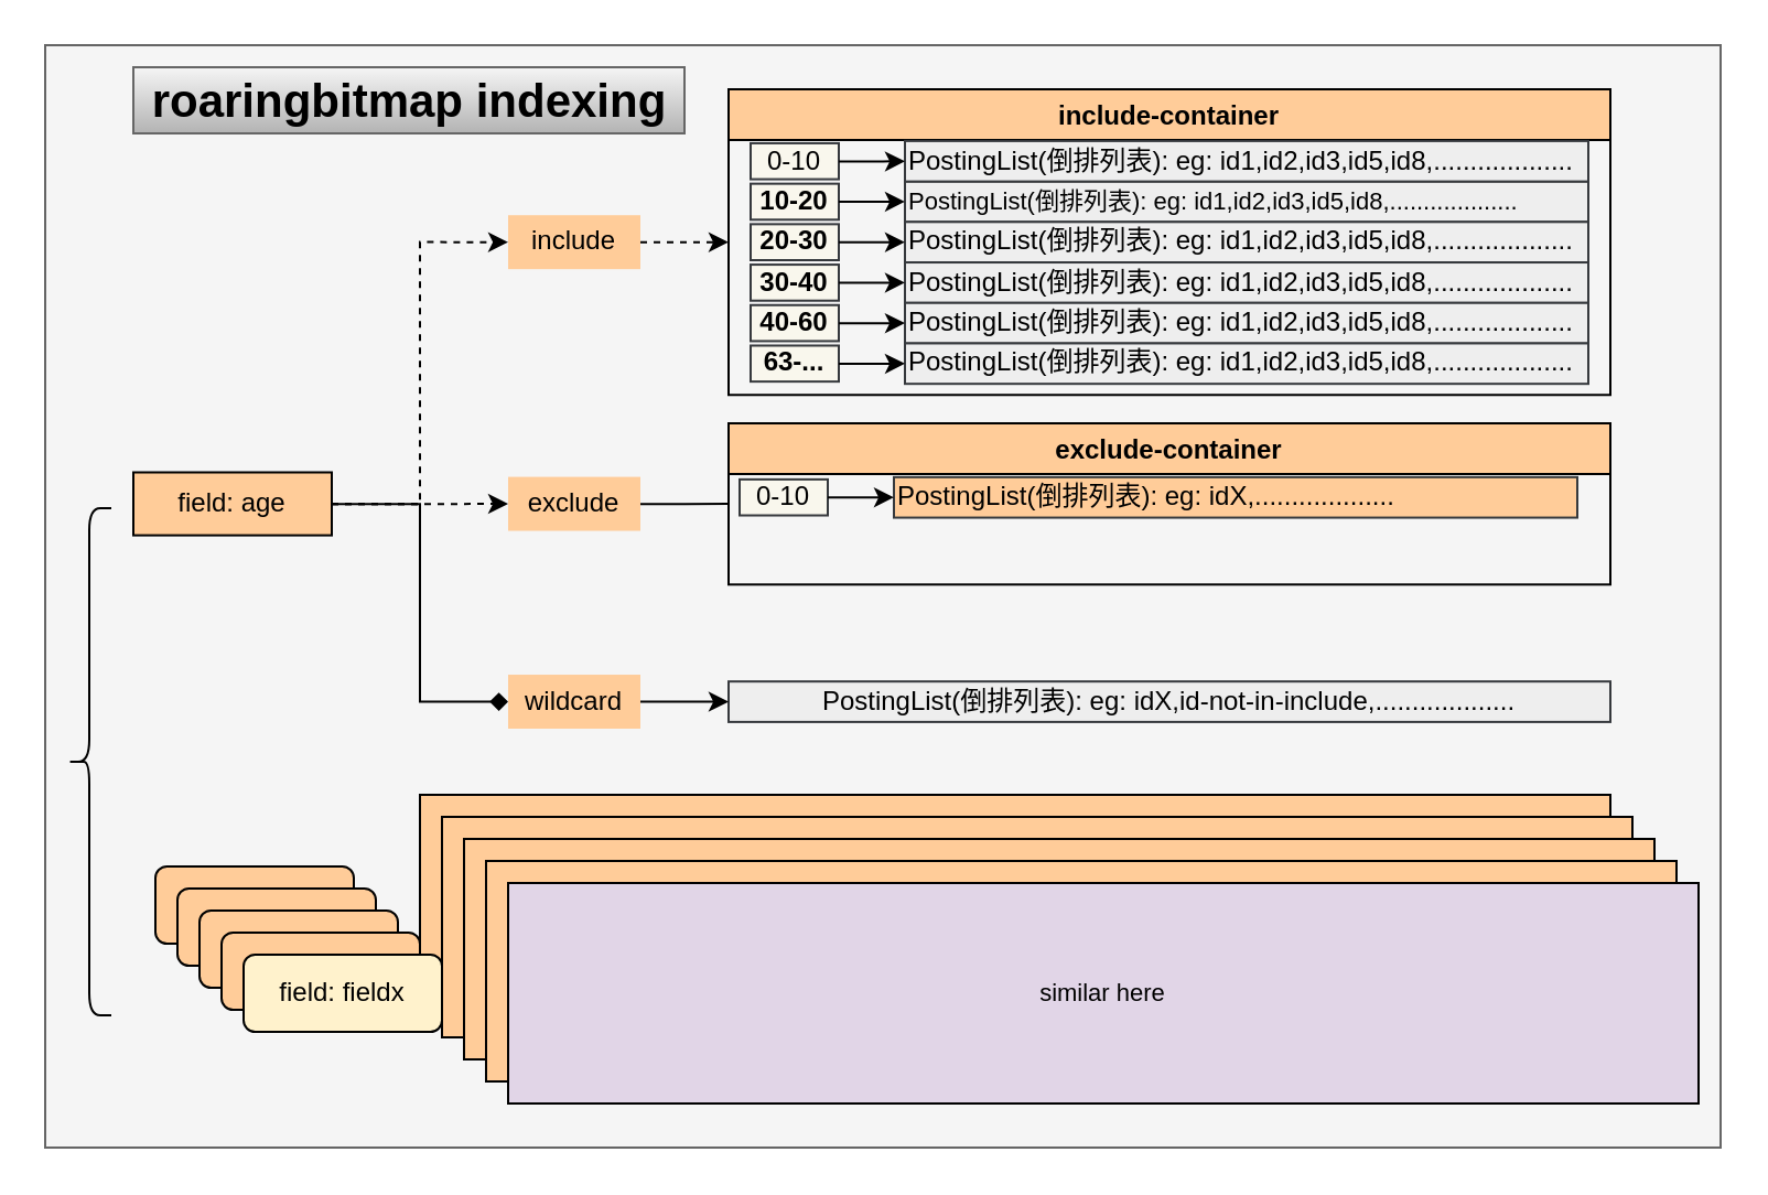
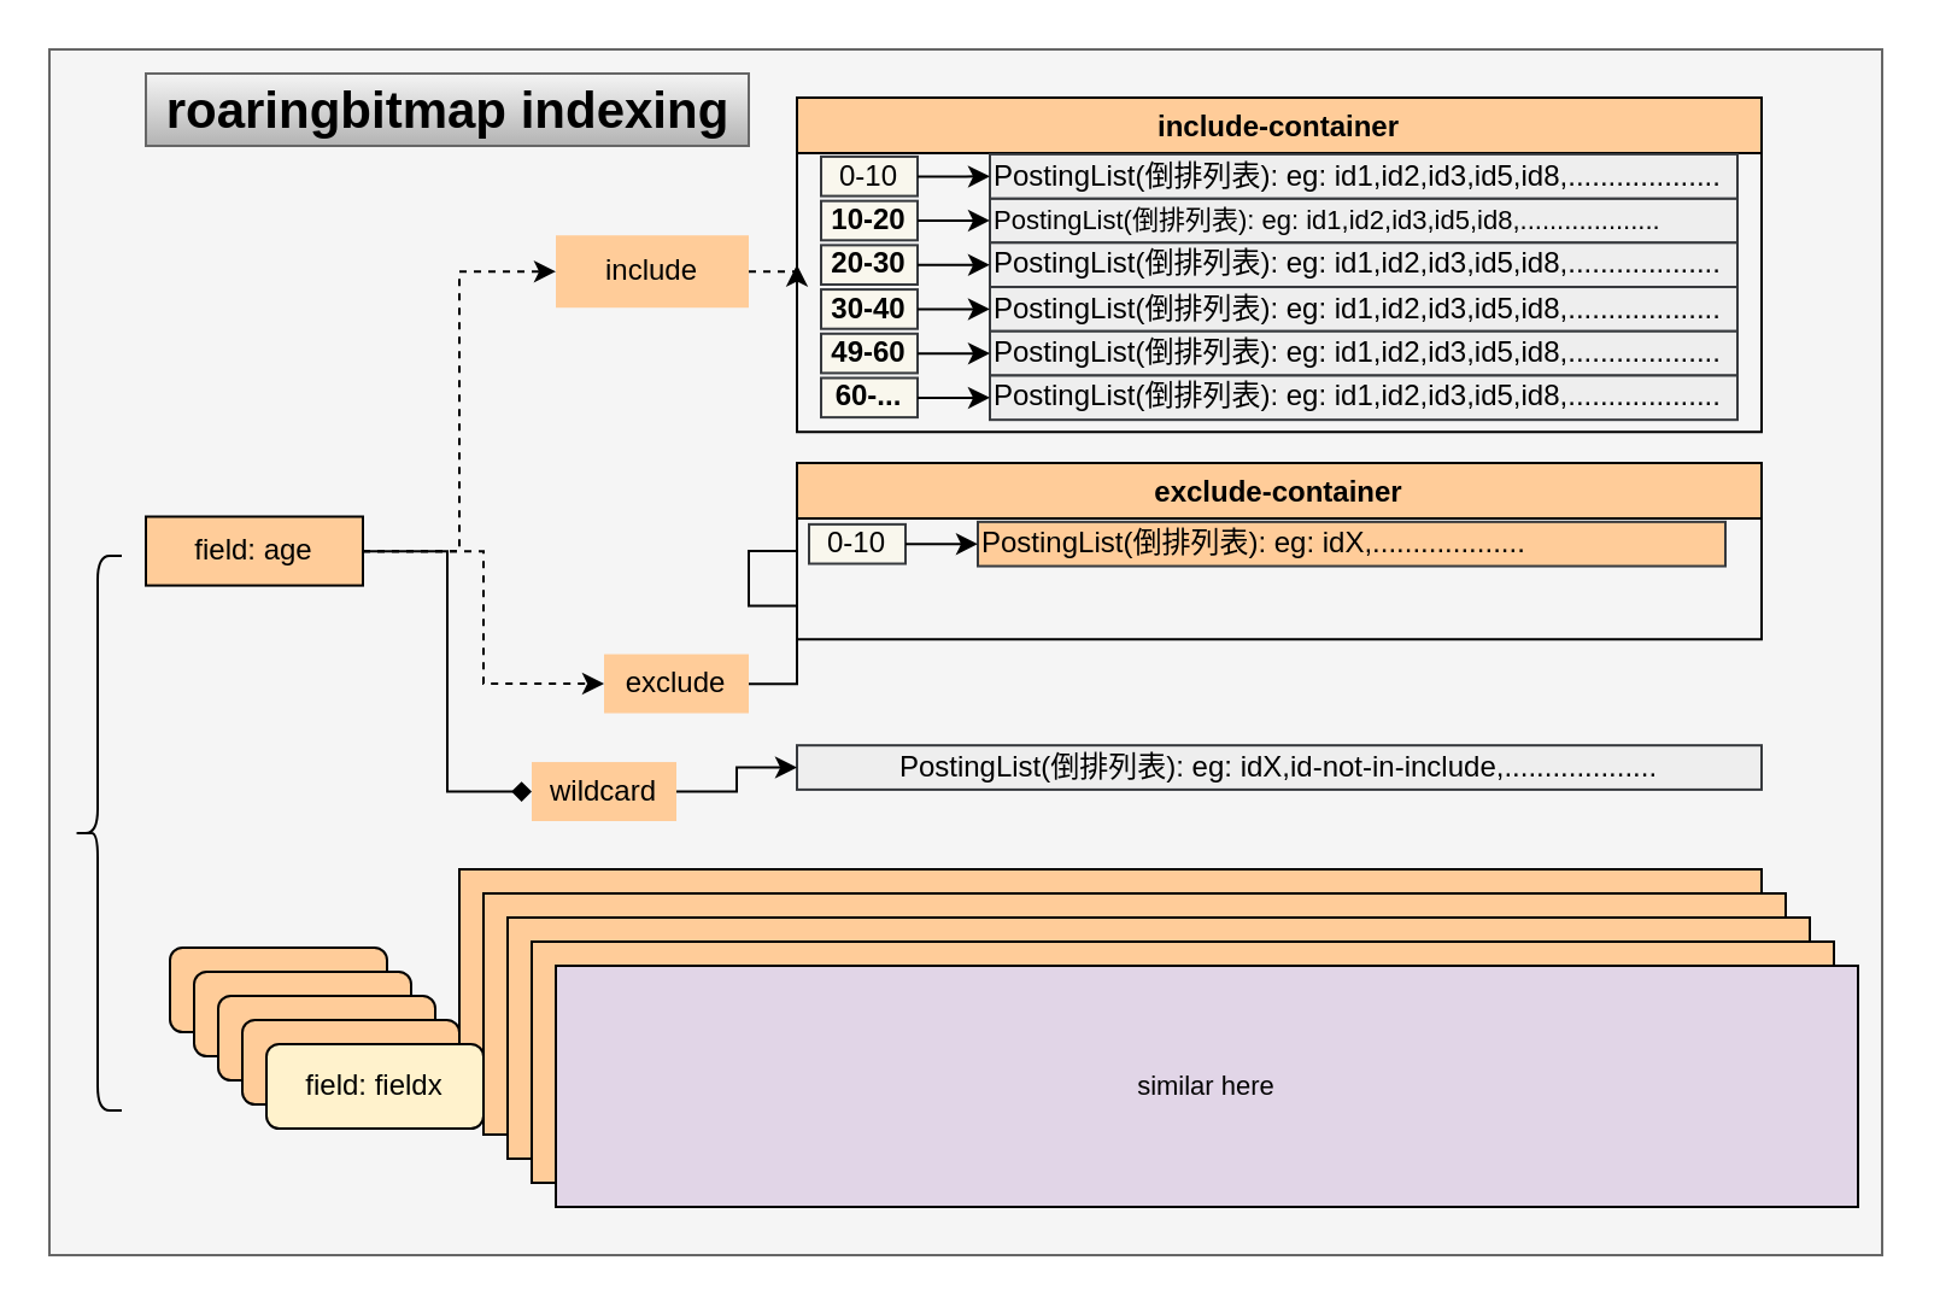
  <mxCell id="0" />
  <mxCell id="1" parent="0" />
  <mxCell id="2" value="" style="rounded=0;whiteSpace=wrap;html=1;fontSize=11;fillColor=#f5f5f5;strokeColor=#666666;fontColor=#333333;" parent="1" vertex="1"><mxGeometry x="20" y="20" width="760" height="500" as="geometry" /></mxCell>
  <mxCell id="3" value="" style="shape=curlyBracket;whiteSpace=wrap;html=1;rounded=1;fontSize=11;fillColor=#FFCC99;" parent="1" vertex="1"><mxGeometry x="30" y="230" width="20" height="230" as="geometry" /></mxCell>
  <mxCell id="4" value="same struct here" style="rounded=0;whiteSpace=wrap;html=1;fontSize=11;fillColor=#FFCC99;" parent="1" vertex="1"><mxGeometry x="190" y="360" width="540" height="100" as="geometry" /></mxCell>
  <mxCell id="5" value="field: roomid" style="rounded=1;whiteSpace=wrap;html=1;fillColor=#FFCC99;" parent="1" vertex="1"><mxGeometry x="70" y="392.5" width="90" height="35" as="geometry" /></mxCell>
  <mxCell id="6" value="same struct here" style="rounded=0;whiteSpace=wrap;html=1;fontSize=11;fillColor=#FFCC99;" parent="1" vertex="1"><mxGeometry x="200" y="370" width="540" height="100" as="geometry" /></mxCell>
  <mxCell id="7" value="field: roomid" style="rounded=1;whiteSpace=wrap;html=1;fillColor=#FFCC99;" parent="1" vertex="1"><mxGeometry x="80" y="402.5" width="90" height="35" as="geometry" /></mxCell>
  <mxCell id="8" value="same struct here" style="rounded=0;whiteSpace=wrap;html=1;fontSize=11;fillColor=#FFCC99;" parent="1" vertex="1"><mxGeometry x="210" y="380" width="540" height="100" as="geometry" /></mxCell>
  <mxCell id="9" value="field: roomid" style="rounded=1;whiteSpace=wrap;html=1;fillColor=#FFCC99;" parent="1" vertex="1"><mxGeometry x="90" y="412.5" width="90" height="35" as="geometry" /></mxCell>
  <mxCell id="10" value="same struct here" style="rounded=0;whiteSpace=wrap;html=1;fontSize=11;fillColor=#FFCC99;" parent="1" vertex="1"><mxGeometry x="220" y="390" width="540" height="100" as="geometry" /></mxCell>
  <mxCell id="11" value="field: roomid" style="rounded=1;whiteSpace=wrap;html=1;fillColor=#FFCC99;" parent="1" vertex="1"><mxGeometry x="100" y="422.5" width="90" height="35" as="geometry" /></mxCell>
  <mxCell id="12" value="similar here" style="rounded=0;whiteSpace=wrap;html=1;fontSize=11;fillColor=#e1d5e7;" parent="1" vertex="1"><mxGeometry x="230" y="400" width="540" height="100" as="geometry" /></mxCell>
  <mxCell id="13" value="field: fieldx" style="rounded=1;whiteSpace=wrap;html=1;fillColor=#fff2cc;" parent="1" vertex="1"><mxGeometry x="110" y="432.5" width="90" height="35" as="geometry" /></mxCell>
- <mxCell id="14" value="include" style="text;html=1;strokeColor=none;fillColor=#FFCC99;align=center;verticalAlign=middle;whiteSpace=wrap;rounded=0;" parent="1" vertex="1"><mxGeometry x="230" y="97.105" width="60" height="24.474" as="geometry" /></mxCell>
- <mxCell id="15" value="exclude" style="text;html=1;strokeColor=none;fillColor=#FFCC99;align=center;verticalAlign=middle;whiteSpace=wrap;rounded=0;" parent="1" vertex="1"><mxGeometry x="230" y="215.789" width="60" height="24.474" as="geometry" /></mxCell>
- <mxCell id="16" value="wildcard" style="text;html=1;strokeColor=none;fillColor=#FFCC99;align=center;verticalAlign=middle;whiteSpace=wrap;rounded=0;" parent="1" vertex="1"><mxGeometry x="230" y="305.526" width="60" height="24.474" as="geometry" /></mxCell>
+ <mxCell id="14" value="include" style="text;html=1;strokeColor=none;fillColor=#FFCC99;align=center;verticalAlign=middle;whiteSpace=wrap;rounded=0;" parent="1" vertex="1"><mxGeometry x="230" y="97.105" width="80" height="30" as="geometry" /></mxCell>
+ <mxCell id="15" value="exclude" style="text;html=1;strokeColor=none;fillColor=#FFCC99;align=center;verticalAlign=middle;whiteSpace=wrap;rounded=0;" parent="1" vertex="1"><mxGeometry x="250" y="270.789" width="60" height="24.474" as="geometry" /></mxCell>
+ <mxCell id="16" value="wildcard" style="text;html=1;strokeColor=none;fillColor=#FFCC99;align=center;verticalAlign=middle;whiteSpace=wrap;rounded=0;" parent="1" vertex="1"><mxGeometry x="220" y="315.526" width="60" height="24.474" as="geometry" /></mxCell>
  <mxCell id="17" style="edgeStyle=orthogonalEdgeStyle;rounded=0;orthogonalLoop=1;jettySize=auto;html=1;entryX=0;entryY=0.5;entryDx=0;entryDy=0;dashed=1;" parent="1" source="20" target="14" edge="1"><mxGeometry relative="1" as="geometry" /></mxCell>
  <mxCell id="18" style="edgeStyle=orthogonalEdgeStyle;rounded=0;orthogonalLoop=1;jettySize=auto;html=1;entryX=0;entryY=0.5;entryDx=0;entryDy=0;dashed=1;" parent="1" source="20" target="15" edge="1"><mxGeometry relative="1" as="geometry" /></mxCell>
  <mxCell id="19" style="edgeStyle=orthogonalEdgeStyle;rounded=0;orthogonalLoop=1;jettySize=auto;html=1;entryX=0;entryY=0.5;entryDx=0;entryDy=0;endArrow=diamond;" parent="1" source="20" target="16" edge="1"><mxGeometry relative="1" as="geometry" /></mxCell>
  <mxCell id="20" value="field: age" style="whiteSpace=wrap;html=1;fillColor=#FFCC99;rounded=0;" parent="1" vertex="1"><mxGeometry x="60" y="213.75" width="90" height="28.553" as="geometry" /></mxCell>
  <mxCell id="21" value="include-container" style="swimlane;fillColor=#FFCC99;" parent="1" vertex="1"><mxGeometry x="330" y="40" width="400" height="138.68" as="geometry"><mxRectangle x="360" y="-50" width="90" height="23" as="alternateBounds" /></mxGeometry></mxCell>
  <mxCell id="22" value="10-20" style="text;html=1;strokeColor=#36393d;fillColor=#f9f7ed;align=center;verticalAlign=middle;whiteSpace=wrap;rounded=0;fontStyle=1" parent="21" vertex="1"><mxGeometry x="10" y="42.829" width="40" height="16.316" as="geometry" /></mxCell>
  <mxCell id="23" value="&lt;font style=&quot;font-size: 11px; font-weight: normal;&quot;&gt;PostingList(倒排列表): eg: id1,id2,id3,id5,id8,...................&lt;/font&gt;" style="whiteSpace=wrap;html=1;fillColor=#eeeeee;strokeColor=#36393d;rounded=0;fontStyle=1;align=left;" parent="21" vertex="1"><mxGeometry x="80" y="41.809" width="310" height="18.355" as="geometry" /></mxCell>
  <mxCell id="24" style="edgeStyle=orthogonalEdgeStyle;rounded=0;orthogonalLoop=1;jettySize=auto;html=1;entryX=0;entryY=0.5;entryDx=0;entryDy=0;fontStyle=1" parent="21" source="22" target="23" edge="1"><mxGeometry relative="1" as="geometry" /></mxCell>
  <mxCell id="25" value="20-30" style="text;html=1;strokeColor=#36393d;fillColor=#f9f7ed;align=center;verticalAlign=middle;whiteSpace=wrap;rounded=0;fontStyle=1" parent="21" vertex="1"><mxGeometry x="10" y="61.184" width="40" height="16.316" as="geometry" /></mxCell>
  <mxCell id="26" value="&lt;span style=&quot;font-weight: normal;&quot;&gt;PostingList(倒排列表): eg: id1,id2,id3,id5,id8,...................&lt;/span&gt;" style="whiteSpace=wrap;html=1;fillColor=#eeeeee;strokeColor=#36393d;rounded=0;fontStyle=1;align=left;" parent="21" vertex="1"><mxGeometry x="80" y="60.164" width="310" height="18.355" as="geometry" /></mxCell>
  <mxCell id="27" style="edgeStyle=orthogonalEdgeStyle;rounded=0;orthogonalLoop=1;jettySize=auto;html=1;entryX=0;entryY=0.5;entryDx=0;entryDy=0;fontStyle=1" parent="21" source="25" target="26" edge="1"><mxGeometry relative="1" as="geometry" /></mxCell>
  <mxCell id="28" value="30-40" style="text;html=1;strokeColor=#36393d;fillColor=#f9f7ed;align=center;verticalAlign=middle;whiteSpace=wrap;rounded=0;fontStyle=1" parent="21" vertex="1"><mxGeometry x="10" y="79.539" width="40" height="16.316" as="geometry" /></mxCell>
  <mxCell id="29" value="&lt;span style=&quot;font-weight: normal;&quot;&gt;PostingList(倒排列表): eg: id1,id2,id3,id5,id8,...................&lt;/span&gt;" style="whiteSpace=wrap;html=1;fillColor=#eeeeee;strokeColor=#36393d;rounded=0;fontStyle=1;align=left;" parent="21" vertex="1"><mxGeometry x="80" y="78.52" width="310" height="18.355" as="geometry" /></mxCell>
  <mxCell id="30" style="edgeStyle=orthogonalEdgeStyle;rounded=0;orthogonalLoop=1;jettySize=auto;html=1;entryX=0;entryY=0.5;entryDx=0;entryDy=0;fontStyle=1" parent="21" source="28" target="29" edge="1"><mxGeometry relative="1" as="geometry" /></mxCell>
- <mxCell id="31" value="40-60" style="text;html=1;strokeColor=#36393d;fillColor=#f9f7ed;align=center;verticalAlign=middle;whiteSpace=wrap;rounded=0;fontStyle=1" parent="21" vertex="1"><mxGeometry x="10" y="97.895" width="40" height="16.316" as="geometry" /></mxCell>
+ <mxCell id="31" value="49-60" style="text;html=1;strokeColor=#36393d;fillColor=#f9f7ed;align=center;verticalAlign=middle;whiteSpace=wrap;rounded=0;fontStyle=1" parent="21" vertex="1"><mxGeometry x="10" y="97.895" width="40" height="16.316" as="geometry" /></mxCell>
  <mxCell id="32" value="&lt;span style=&quot;font-weight: normal;&quot;&gt;PostingList(倒排列表): eg: id1,id2,id3,id5,id8,...................&lt;/span&gt;" style="whiteSpace=wrap;html=1;fillColor=#eeeeee;strokeColor=#36393d;rounded=0;fontStyle=1;align=left;" parent="21" vertex="1"><mxGeometry x="80" y="96.875" width="310" height="18.355" as="geometry" /></mxCell>
  <mxCell id="33" style="edgeStyle=orthogonalEdgeStyle;rounded=0;orthogonalLoop=1;jettySize=auto;html=1;entryX=0;entryY=0.5;entryDx=0;entryDy=0;fontStyle=1" parent="21" source="31" target="32" edge="1"><mxGeometry relative="1" as="geometry" /></mxCell>
- <mxCell id="34" value="63-..." style="text;html=1;strokeColor=#36393d;fillColor=#f9f7ed;align=center;verticalAlign=middle;whiteSpace=wrap;rounded=0;fontStyle=1" parent="21" vertex="1"><mxGeometry x="10" y="116.25" width="40" height="16.316" as="geometry" /></mxCell>
+ <mxCell id="34" value="60-..." style="text;html=1;strokeColor=#36393d;fillColor=#f9f7ed;align=center;verticalAlign=middle;whiteSpace=wrap;rounded=0;fontStyle=1" parent="21" vertex="1"><mxGeometry x="10" y="116.25" width="40" height="16.316" as="geometry" /></mxCell>
  <mxCell id="35" value="&lt;span style=&quot;font-weight: normal;&quot;&gt;PostingList(倒排列表): eg: id1,id2,id3,id5,id8,...................&lt;/span&gt;" style="whiteSpace=wrap;html=1;fillColor=#eeeeee;strokeColor=#36393d;rounded=0;fontStyle=1;align=left;" parent="21" vertex="1"><mxGeometry x="80" y="115.23" width="310" height="18.355" as="geometry" /></mxCell>
  <mxCell id="36" style="edgeStyle=orthogonalEdgeStyle;rounded=0;orthogonalLoop=1;jettySize=auto;html=1;entryX=0;entryY=0.5;entryDx=0;entryDy=0;fontStyle=1" parent="21" source="34" target="35" edge="1"><mxGeometry relative="1" as="geometry" /></mxCell>
  <mxCell id="37" value="" style="group" parent="21" vertex="1" connectable="0"><mxGeometry x="10" y="23.454" width="380" height="18.355" as="geometry" /></mxCell>
  <mxCell id="38" value="0-10" style="text;html=1;strokeColor=#36393d;fillColor=#f9f7ed;align=center;verticalAlign=middle;whiteSpace=wrap;rounded=0;" parent="37" vertex="1"><mxGeometry y="1.02" width="40" height="16.316" as="geometry" /></mxCell>
  <mxCell id="39" value="PostingList(倒排列表): eg: id1,id2,id3,id5,id8,..................." style="whiteSpace=wrap;html=1;fillColor=#eeeeee;strokeColor=#36393d;rounded=0;align=left;" parent="37" vertex="1"><mxGeometry x="70" width="310" height="18.355" as="geometry" /></mxCell>
  <mxCell id="40" style="edgeStyle=orthogonalEdgeStyle;rounded=0;orthogonalLoop=1;jettySize=auto;html=1;entryX=0;entryY=0.5;entryDx=0;entryDy=0;" parent="37" source="38" target="39" edge="1"><mxGeometry relative="1" as="geometry" /></mxCell>
  <mxCell id="41" style="edgeStyle=orthogonalEdgeStyle;rounded=0;orthogonalLoop=1;jettySize=auto;html=1;entryX=0;entryY=0.5;entryDx=0;entryDy=0;dashed=1;" parent="1" source="14" target="21" edge="1"><mxGeometry relative="1" as="geometry" /></mxCell>
  <mxCell id="42" value="exclude-container" style="swimlane;fillColor=#FFCC99;" parent="1" vertex="1"><mxGeometry x="330" y="191.45" width="400" height="73.16" as="geometry"><mxRectangle x="350" y="173.5" width="90" height="23" as="alternateBounds" /></mxGeometry></mxCell>
  <mxCell id="43" value="" style="group" parent="42" vertex="1" connectable="0"><mxGeometry x="5" y="24.474" width="380" height="18.355" as="geometry" /></mxCell>
  <mxCell id="44" value="0-10" style="text;html=1;strokeColor=#36393d;fillColor=#f9f7ed;align=center;verticalAlign=middle;whiteSpace=wrap;rounded=0;" parent="43" vertex="1"><mxGeometry y="1.02" width="40" height="16.316" as="geometry" /></mxCell>
  <mxCell id="45" value="PostingList(倒排列表): eg: idX,..................." style="whiteSpace=wrap;html=1;fillColor=#ffcc99;strokeColor=#36393d;rounded=0;align=left;" parent="43" vertex="1"><mxGeometry x="70" width="310" height="18.355" as="geometry" /></mxCell>
  <mxCell id="46" style="edgeStyle=orthogonalEdgeStyle;rounded=0;orthogonalLoop=1;jettySize=auto;html=1;entryX=0;entryY=0.5;entryDx=0;entryDy=0;" parent="43" source="44" target="45" edge="1"><mxGeometry relative="1" as="geometry" /></mxCell>
  <mxCell id="47" style="edgeStyle=orthogonalEdgeStyle;rounded=0;orthogonalLoop=1;jettySize=auto;html=1;entryX=0;entryY=0.5;entryDx=0;entryDy=0;endArrow=none;" parent="1" source="15" target="42" edge="1"><mxGeometry relative="1" as="geometry" /></mxCell>
  <mxCell id="48" value="PostingList(倒排列表): eg: idX,id-not-in-include,..................." style="whiteSpace=wrap;html=1;fillColor=#eeeeee;strokeColor=#36393d;rounded=0;" parent="1" vertex="1"><mxGeometry x="330" y="308.59" width="400" height="18.36" as="geometry" /></mxCell>
  <mxCell id="49" value="" style="edgeStyle=orthogonalEdgeStyle;rounded=0;orthogonalLoop=1;jettySize=auto;html=1;" parent="1" source="16" target="48" edge="1"><mxGeometry relative="1" as="geometry" /></mxCell>
  <mxCell id="50" value="roaringbitmap indexing" style="text;html=1;align=center;verticalAlign=middle;resizable=0;points=[];autosize=1;strokeColor=#666666;fillColor=#f5f5f5;fontSize=21;flipV=0;flipH=0;fontStyle=1;gradientColor=#b3b3b3;" parent="1" vertex="1"><mxGeometry x="60" y="30" width="250" height="30" as="geometry" /></mxCell>
